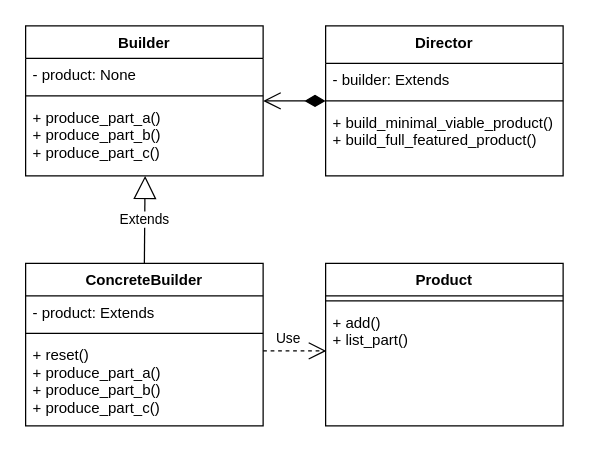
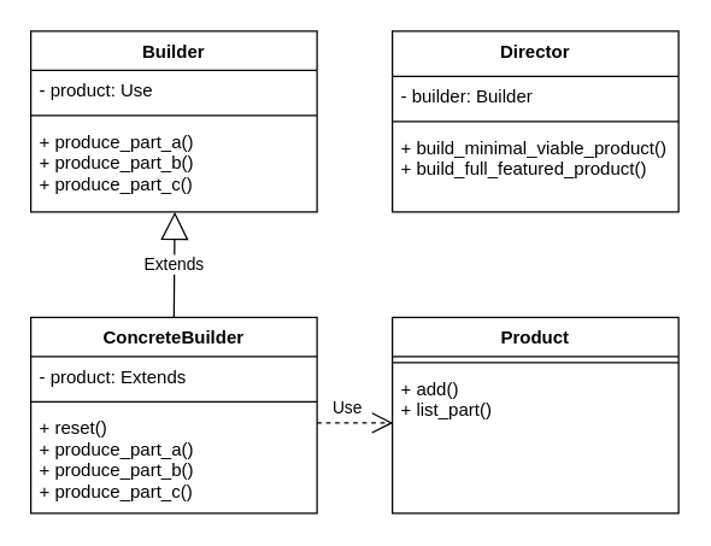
  <mxCell id="0" />
  <mxCell id="1" parent="0" />
  <mxCell id="2" value="Extends" style="endArrow=block;endSize=16;endFill=0;html=1;exitX=0.5;exitY=0;exitDx=0;exitDy=0;entryX=0.503;entryY=1;entryDx=0;entryDy=0;entryPerimeter=0;" edge="1" parent="1" target="14"><mxGeometry width="160" relative="1" as="geometry"><mxPoint x="115" y="210" as="sourcePoint" /><mxPoint x="115" y="162" as="targetPoint" /></mxGeometry></mxCell>
  <mxCell id="3" value="Product" style="swimlane;fontStyle=1;align=center;verticalAlign=top;childLayout=stackLayout;horizontal=1;startSize=26;horizontalStack=0;resizeParent=1;resizeParentMax=0;resizeLast=0;collapsible=1;marginBottom=0;" vertex="1" parent="1"><mxGeometry x="260" y="210" width="190" height="130" as="geometry" /></mxCell>
  <mxCell id="4" value="" style="line;strokeWidth=1;fillColor=none;align=left;verticalAlign=middle;spacingTop=-1;spacingLeft=3;spacingRight=3;rotatable=0;labelPosition=right;points=[];portConstraint=eastwest;" vertex="1" parent="3"><mxGeometry y="26" width="190" height="8" as="geometry" /></mxCell>
  <mxCell id="5" value="+ add()&#10;+ list_part()" style="text;strokeColor=none;fillColor=none;align=left;verticalAlign=top;spacingLeft=4;spacingRight=4;overflow=hidden;rotatable=0;points=[[0,0.5],[1,0.5]];portConstraint=eastwest;" vertex="1" parent="3"><mxGeometry y="34" width="190" height="96" as="geometry" /></mxCell>
  <mxCell id="6" value="Director" style="swimlane;fontStyle=1;align=center;verticalAlign=top;childLayout=stackLayout;horizontal=1;startSize=30;horizontalStack=0;resizeParent=1;resizeParentMax=0;resizeLast=0;collapsible=1;marginBottom=0;" vertex="1" parent="1"><mxGeometry x="260" y="20" width="190" height="120" as="geometry"><mxRectangle x="240" y="10" width="190" height="30" as="alternateBounds" /></mxGeometry></mxCell>
- <mxCell id="7" value="- builder: Extends" style="text;strokeColor=none;fillColor=none;align=left;verticalAlign=top;spacingLeft=4;spacingRight=4;overflow=hidden;rotatable=0;points=[[0,0.5],[1,0.5]];portConstraint=eastwest;" vertex="1" parent="6"><mxGeometry y="30" width="190" height="26" as="geometry" /></mxCell>
+ <mxCell id="7" value="- builder: Builder" style="text;strokeColor=none;fillColor=none;align=left;verticalAlign=top;spacingLeft=4;spacingRight=4;overflow=hidden;rotatable=0;points=[[0,0.5],[1,0.5]];portConstraint=eastwest;" vertex="1" parent="6"><mxGeometry y="30" width="190" height="26" as="geometry" /></mxCell>
  <mxCell id="8" value="" style="line;strokeWidth=1;fillColor=none;align=left;verticalAlign=middle;spacingTop=-1;spacingLeft=3;spacingRight=3;rotatable=0;labelPosition=right;points=[];portConstraint=eastwest;" vertex="1" parent="6"><mxGeometry y="56" width="190" height="8" as="geometry" /></mxCell>
  <mxCell id="9" value="+ build_minimal_viable_product()&#10;+ build_full_featured_product()&#10; " style="text;strokeColor=none;fillColor=none;align=left;verticalAlign=top;spacingLeft=4;spacingRight=4;overflow=hidden;rotatable=0;points=[[0,0.5],[1,0.5]];portConstraint=eastwest;" vertex="1" parent="6"><mxGeometry y="64" width="190" height="56" as="geometry" /></mxCell>
- <mxCell id="10" value="" style="endArrow=open;html=1;endSize=12;startArrow=diamondThin;startSize=14;startFill=1;edgeStyle=orthogonalEdgeStyle;align=left;verticalAlign=bottom;exitX=0;exitY=0.5;exitDx=0;exitDy=0;" edge="1" parent="1" source="6" target="11"><mxGeometry x="-1" y="3" relative="1" as="geometry"><mxPoint x="251" y="80" as="sourcePoint" /><mxPoint x="210" y="104" as="targetPoint" /><Array as="points" /></mxGeometry></mxCell>
  <mxCell id="11" value="Builder" style="swimlane;fontStyle=1;align=center;verticalAlign=top;childLayout=stackLayout;horizontal=1;startSize=26;horizontalStack=0;resizeParent=1;resizeParentMax=0;resizeLast=0;collapsible=1;marginBottom=0;" vertex="1" parent="1"><mxGeometry x="20" y="20" width="190" height="120" as="geometry"><mxRectangle x="10" y="10" width="190" height="30" as="alternateBounds" /></mxGeometry></mxCell>
- <mxCell id="12" value="- product: None" style="text;strokeColor=none;fillColor=none;align=left;verticalAlign=top;spacingLeft=4;spacingRight=4;overflow=hidden;rotatable=0;points=[[0,0.5],[1,0.5]];portConstraint=eastwest;" vertex="1" parent="11"><mxGeometry y="26" width="190" height="26" as="geometry" /></mxCell>
+ <mxCell id="12" value="- product: Use" style="text;strokeColor=none;fillColor=none;align=left;verticalAlign=top;spacingLeft=4;spacingRight=4;overflow=hidden;rotatable=0;points=[[0,0.5],[1,0.5]];portConstraint=eastwest;" vertex="1" parent="11"><mxGeometry y="26" width="190" height="26" as="geometry" /></mxCell>
  <mxCell id="13" value="" style="line;strokeWidth=1;fillColor=none;align=left;verticalAlign=middle;spacingTop=-1;spacingLeft=3;spacingRight=3;rotatable=0;labelPosition=right;points=[];portConstraint=eastwest;" vertex="1" parent="11"><mxGeometry y="52" width="190" height="8" as="geometry" /></mxCell>
  <mxCell id="14" value="+ produce_part_a()&#10;+ produce_part_b()&#10;+ produce_part_c()" style="text;strokeColor=none;fillColor=none;align=left;verticalAlign=top;spacingLeft=4;spacingRight=4;overflow=hidden;rotatable=0;points=[[0,0.5],[1,0.5]];portConstraint=eastwest;" vertex="1" parent="11"><mxGeometry y="60" width="190" height="60" as="geometry" /></mxCell>
  <mxCell id="15" value="ConcreteBuilder" style="swimlane;fontStyle=1;align=center;verticalAlign=top;childLayout=stackLayout;horizontal=1;startSize=26;horizontalStack=0;resizeParent=1;resizeParentMax=0;resizeLast=0;collapsible=1;marginBottom=0;" vertex="1" parent="1"><mxGeometry x="20" y="210" width="190" height="130" as="geometry" /></mxCell>
  <mxCell id="16" value="- product: Extends" style="text;strokeColor=none;fillColor=none;align=left;verticalAlign=top;spacingLeft=4;spacingRight=4;overflow=hidden;rotatable=0;points=[[0,0.5],[1,0.5]];portConstraint=eastwest;" vertex="1" parent="15"><mxGeometry y="26" width="190" height="26" as="geometry" /></mxCell>
  <mxCell id="17" value="" style="line;strokeWidth=1;fillColor=none;align=left;verticalAlign=middle;spacingTop=-1;spacingLeft=3;spacingRight=3;rotatable=0;labelPosition=right;points=[];portConstraint=eastwest;" vertex="1" parent="15"><mxGeometry y="52" width="190" height="8" as="geometry" /></mxCell>
  <mxCell id="18" value="+ reset()&#10;+ produce_part_a()&#10;+ produce_part_b()&#10;+ produce_part_c()" style="text;strokeColor=none;fillColor=none;align=left;verticalAlign=top;spacingLeft=4;spacingRight=4;overflow=hidden;rotatable=0;points=[[0,0.5],[1,0.5]];portConstraint=eastwest;" vertex="1" parent="15"><mxGeometry y="60" width="190" height="70" as="geometry" /></mxCell>
  <mxCell id="19" value="Use" style="endArrow=open;endSize=12;dashed=1;html=1;entryX=0.003;entryY=0.375;entryDx=0;entryDy=0;entryPerimeter=0;" edge="1" parent="1" target="5"><mxGeometry x="-0.209" y="10" width="160" relative="1" as="geometry"><mxPoint x="210" y="280" as="sourcePoint" /><mxPoint x="259" y="281" as="targetPoint" /><mxPoint as="offset" /></mxGeometry></mxCell>
